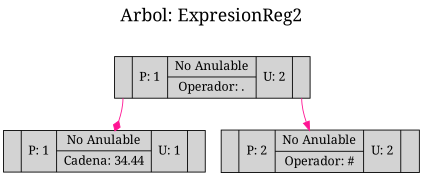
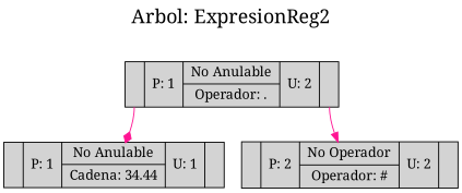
  digraph {
    fontsize=20
    label="Arbol: ExpresionReg2"
    labelloc=t
    rankdir=TB
    fontname="Noto Serif"
    node [shape=record style=filled fontname="Noto Serif"]
    edge [color=deeppink fontname="Noto Serif"]
    n1 [label="<C0>|P: 1|{<C1>No Anulable|Operador: \.}|U: 2|<C2>"]
    n2 [label="<C0>|P: 1|{<C1>No Anulable|Cadena: \34.44}|U: 1|<C2>"]
-   n3 [label="<C0>|P: 2|{<C1>No Anulable|Operador: \#}|U: 2|<C2>"]
+   n3 [label="<C0>|P: 2|{<C1>No Operador|Operador: \#}|U: 2|<C2>"]
    n1 -> n2 [tailport=C0 arrowhead=diamond]
    n1 -> n3 [tailport=C2 arrowhead=normal]
  }
